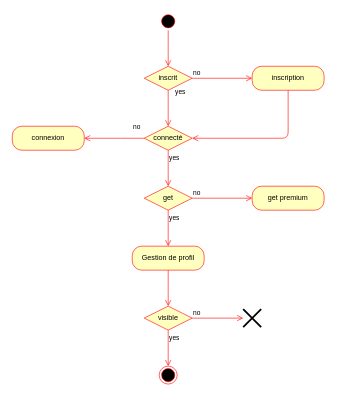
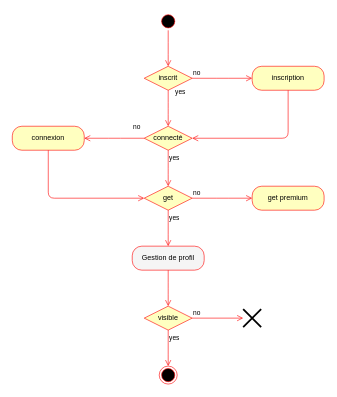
  <mxCell id="0" />
  <mxCell id="1" parent="0" />
  <mxCell id="2" value="" style="ellipse;html=1;shape=startState;fillColor=#000000;strokeColor=#ff0000;" vertex="1" parent="1"><mxGeometry x="265" y="20" width="30" height="30" as="geometry" /></mxCell>
  <mxCell id="3" value="" style="edgeStyle=orthogonalEdgeStyle;html=1;verticalAlign=bottom;endArrow=open;endSize=8;strokeColor=#ff0000;" edge="1" source="2" parent="1"><mxGeometry relative="1" as="geometry"><mxPoint x="280" y="110" as="targetPoint" /></mxGeometry></mxCell>
  <mxCell id="4" value="inscrit" style="rhombus;whiteSpace=wrap;html=1;fillColor=#ffffc0;strokeColor=#ff0000;" vertex="1" parent="1"><mxGeometry x="240" y="110" width="80" height="40" as="geometry" /></mxCell>
  <mxCell id="5" value="no" style="edgeStyle=orthogonalEdgeStyle;html=1;align=left;verticalAlign=bottom;endArrow=open;endSize=8;strokeColor=#ff0000;" edge="1" source="4" parent="1"><mxGeometry x="-1" relative="1" as="geometry"><mxPoint x="420" y="130" as="targetPoint" /></mxGeometry></mxCell>
  <mxCell id="6" value="yes" style="edgeStyle=orthogonalEdgeStyle;html=1;align=left;verticalAlign=top;endArrow=open;endSize=8;strokeColor=#ff0000;" edge="1" source="4" parent="1"><mxGeometry x="-1" y="14" relative="1" as="geometry"><mxPoint x="280" y="210" as="targetPoint" /><mxPoint x="-4" y="-10" as="offset" /></mxGeometry></mxCell>
  <mxCell id="7" value="connecté" style="rhombus;whiteSpace=wrap;html=1;fillColor=#ffffc0;strokeColor=#ff0000;" vertex="1" parent="1"><mxGeometry x="240" y="210" width="80" height="40" as="geometry" /></mxCell>
  <mxCell id="8" value="no" style="edgeStyle=orthogonalEdgeStyle;html=1;align=left;verticalAlign=bottom;endArrow=open;endSize=8;strokeColor=#ff0000;exitX=0;exitY=0.5;exitDx=0;exitDy=0;" edge="1" source="7" parent="1"><mxGeometry x="-0.6" y="-10" relative="1" as="geometry"><mxPoint x="140" y="230" as="targetPoint" /><mxPoint as="offset" /></mxGeometry></mxCell>
  <mxCell id="9" value="yes" style="edgeStyle=orthogonalEdgeStyle;html=1;align=left;verticalAlign=top;endArrow=open;endSize=8;strokeColor=#ff0000;" edge="1" source="7" parent="1"><mxGeometry x="-1" relative="1" as="geometry"><mxPoint x="280" y="310" as="targetPoint" /></mxGeometry></mxCell>
  <mxCell id="10" value="get" style="rhombus;whiteSpace=wrap;html=1;fillColor=#ffffc0;strokeColor=#ff0000;" vertex="1" parent="1"><mxGeometry x="240" y="310" width="80" height="40" as="geometry" /></mxCell>
  <mxCell id="11" value="no" style="edgeStyle=orthogonalEdgeStyle;html=1;align=left;verticalAlign=bottom;endArrow=open;endSize=8;strokeColor=#ff0000;" edge="1" source="10" parent="1"><mxGeometry x="-1" relative="1" as="geometry"><mxPoint x="420" y="330" as="targetPoint" /></mxGeometry></mxCell>
  <mxCell id="12" value="yes" style="edgeStyle=orthogonalEdgeStyle;html=1;align=left;verticalAlign=top;endArrow=open;endSize=8;strokeColor=#ff0000;" edge="1" source="10" parent="1"><mxGeometry x="-1" relative="1" as="geometry"><mxPoint x="280" y="410" as="targetPoint" /></mxGeometry></mxCell>
  <mxCell id="13" value="inscription" style="rounded=1;whiteSpace=wrap;html=1;arcSize=40;fontColor=#000000;fillColor=#ffffc0;strokeColor=#ff0000;" vertex="1" parent="1"><mxGeometry x="420" y="110" width="120" height="40" as="geometry" /></mxCell>
  <mxCell id="14" value="" style="edgeStyle=orthogonalEdgeStyle;html=1;verticalAlign=bottom;endArrow=open;endSize=8;strokeColor=#ff0000;entryX=1;entryY=0.5;entryDx=0;entryDy=0;exitX=0.5;exitY=1;exitDx=0;exitDy=0;" edge="1" source="13" parent="1" target="7"><mxGeometry relative="1" as="geometry"><mxPoint x="480" y="210" as="targetPoint" /><Array as="points"><mxPoint x="480" y="230" /></Array></mxGeometry></mxCell>
  <mxCell id="15" value="connexion" style="rounded=1;whiteSpace=wrap;html=1;arcSize=40;fontColor=#000000;fillColor=#ffffc0;strokeColor=#ff0000;" vertex="1" parent="1"><mxGeometry x="20" y="210" width="120" height="40" as="geometry" /></mxCell>
+ <mxCell id="16" value="" style="edgeStyle=orthogonalEdgeStyle;html=1;verticalAlign=bottom;endArrow=open;endSize=8;strokeColor=#ff0000;entryX=0;entryY=0.5;entryDx=0;entryDy=0;" edge="1" source="15" parent="1" target="10"><mxGeometry relative="1" as="geometry"><mxPoint x="80" y="310" as="targetPoint" /><Array as="points"><mxPoint x="80" y="330" /></Array></mxGeometry></mxCell>
  <mxCell id="17" value="get premium" style="rounded=1;whiteSpace=wrap;html=1;arcSize=40;fontColor=#000000;fillColor=#ffffc0;strokeColor=#ff0000;" vertex="1" parent="1"><mxGeometry x="420" y="310" width="120" height="40" as="geometry" /></mxCell>
- <mxCell id="18" value="Gestion de profil" style="rounded=1;whiteSpace=wrap;html=1;arcSize=40;fontColor=#000000;fillColor=#ffffc0;strokeColor=#ff0000;" vertex="1" parent="1"><mxGeometry x="220" y="410" width="120" height="40" as="geometry" /></mxCell>
+ <mxCell id="18" value="Gestion de profil" style="rounded=1;whiteSpace=wrap;html=1;arcSize=40;fontColor=#000000;fillColor=#f5f5f5;strokeColor=#ff0000;" vertex="1" parent="1"><mxGeometry x="220" y="410" width="120" height="40" as="geometry" /></mxCell>
  <mxCell id="19" value="" style="edgeStyle=orthogonalEdgeStyle;html=1;verticalAlign=bottom;endArrow=open;endSize=8;strokeColor=#ff0000;" edge="1" source="18" parent="1"><mxGeometry relative="1" as="geometry"><mxPoint x="280" y="510" as="targetPoint" /></mxGeometry></mxCell>
  <mxCell id="20" value="visible" style="rhombus;whiteSpace=wrap;html=1;fillColor=#ffffc0;strokeColor=#ff0000;" vertex="1" parent="1"><mxGeometry x="240" y="510" width="80" height="40" as="geometry" /></mxCell>
  <mxCell id="21" value="no" style="edgeStyle=orthogonalEdgeStyle;html=1;align=left;verticalAlign=bottom;endArrow=open;endSize=8;strokeColor=#ff0000;" edge="1" source="20" parent="1" target="24"><mxGeometry x="-1" relative="1" as="geometry"><mxPoint x="420" y="530" as="targetPoint" /></mxGeometry></mxCell>
  <mxCell id="22" value="yes" style="edgeStyle=orthogonalEdgeStyle;html=1;align=left;verticalAlign=top;endArrow=open;endSize=8;strokeColor=#ff0000;" edge="1" source="20" parent="1"><mxGeometry x="-1" relative="1" as="geometry"><mxPoint x="280" y="610" as="targetPoint" /></mxGeometry></mxCell>
  <mxCell id="23" value="" style="ellipse;html=1;shape=endState;fillColor=#000000;strokeColor=#ff0000;" vertex="1" parent="1"><mxGeometry x="265" y="610" width="30" height="30" as="geometry" /></mxCell>
  <mxCell id="24" value="" style="shape=umlDestroy;whiteSpace=wrap;html=1;strokeWidth=3;" vertex="1" parent="1"><mxGeometry x="405" y="515" width="30" height="30" as="geometry" /></mxCell>
